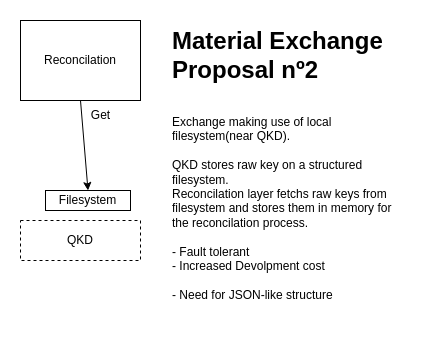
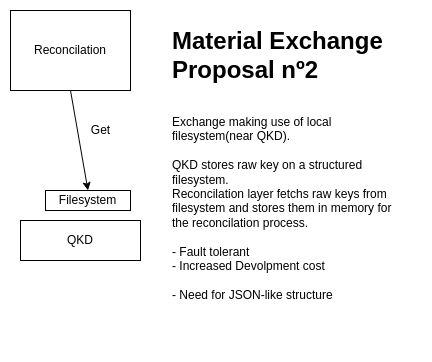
  <mxCell id="0" />
  <mxCell id="1" parent="0" />
- <mxCell id="2" value="Reconcilation" style="rounded=0;whiteSpace=wrap;html=1;" parent="1" vertex="1"><mxGeometry x="20" y="20" width="120" height="80" as="geometry" /></mxCell>
- <mxCell id="3" value="QKD" style="rounded=0;whiteSpace=wrap;html=1;dashed=1;" parent="1" vertex="1"><mxGeometry x="20" y="220" width="120" height="40" as="geometry" /></mxCell>
+ <mxCell id="2" value="Reconcilation" style="rounded=0;whiteSpace=wrap;html=1;" parent="1" vertex="1"><mxGeometry x="10" y="10" width="120" height="80" as="geometry" /></mxCell>
+ <mxCell id="3" value="QKD" style="rounded=0;whiteSpace=wrap;html=1;" parent="1" vertex="1"><mxGeometry x="20" y="220" width="120" height="40" as="geometry" /></mxCell>
  <mxCell id="4" value="Filesystem" style="rounded=0;whiteSpace=wrap;html=1;" parent="1" vertex="1"><mxGeometry x="45" y="190" width="85" height="20" as="geometry" /></mxCell>
  <mxCell id="5" value="" style="endArrow=classic;html=1;rounded=0;exitX=0.5;exitY=1;exitDx=0;exitDy=0;entryX=0.5;entryY=0;entryDx=0;entryDy=0;" parent="1" source="2" target="4" edge="1"><mxGeometry width="50" height="50" relative="1" as="geometry"><mxPoint x="60" y="190" as="sourcePoint" /><mxPoint x="110" y="140" as="targetPoint" /></mxGeometry></mxCell>
  <mxCell id="6" value="&lt;h1 style=&quot;margin-top: 0px;&quot;&gt;Material Exchange Proposal nº2&lt;/h1&gt;&lt;div&gt;&lt;br&gt;&lt;/div&gt;&lt;div&gt;Exchange making use of local filesystem(near QKD).&lt;/div&gt;&lt;div&gt;&lt;br&gt;&lt;/div&gt;&lt;div&gt;QKD stores raw key on a structured filesystem.&lt;br&gt;&lt;/div&gt;&lt;div&gt;Reconcilation layer fetchs raw keys from filesystem and stores them in memory for the reconcilation process.&amp;nbsp;&lt;/div&gt;&lt;div&gt;&lt;br&gt;&lt;/div&gt;&lt;div&gt;- Fault tolerant&lt;/div&gt;&lt;div&gt;- Increased Devolpment cost&lt;/div&gt;&lt;div&gt;&lt;span style=&quot;background-color: initial;&quot;&gt;&lt;br&gt;&lt;/span&gt;&lt;/div&gt;&lt;div&gt;&lt;span style=&quot;background-color: initial;&quot;&gt;- Need for JSON-like structure&lt;/span&gt;&lt;br&gt;&lt;/div&gt;&lt;div&gt;&lt;br&gt;&lt;/div&gt;&lt;div&gt;&lt;br&gt;&lt;/div&gt;" style="text;html=1;whiteSpace=wrap;overflow=hidden;rounded=0;" parent="1" vertex="1"><mxGeometry x="170" y="20" width="240" height="320" as="geometry" /></mxCell>
- <mxCell id="7" value="Get" style="text;html=1;align=center;verticalAlign=middle;resizable=0;points=[];autosize=1;strokeColor=none;fillColor=none;" parent="1" vertex="1"><mxGeometry x="80" y="100" width="40" height="30" as="geometry" /></mxCell>
+ <mxCell id="7" value="Get" style="text;html=1;align=center;verticalAlign=middle;resizable=0;points=[];autosize=1;strokeColor=none;fillColor=none;" parent="1" vertex="1"><mxGeometry x="80" y="115" width="40" height="30" as="geometry" /></mxCell>
